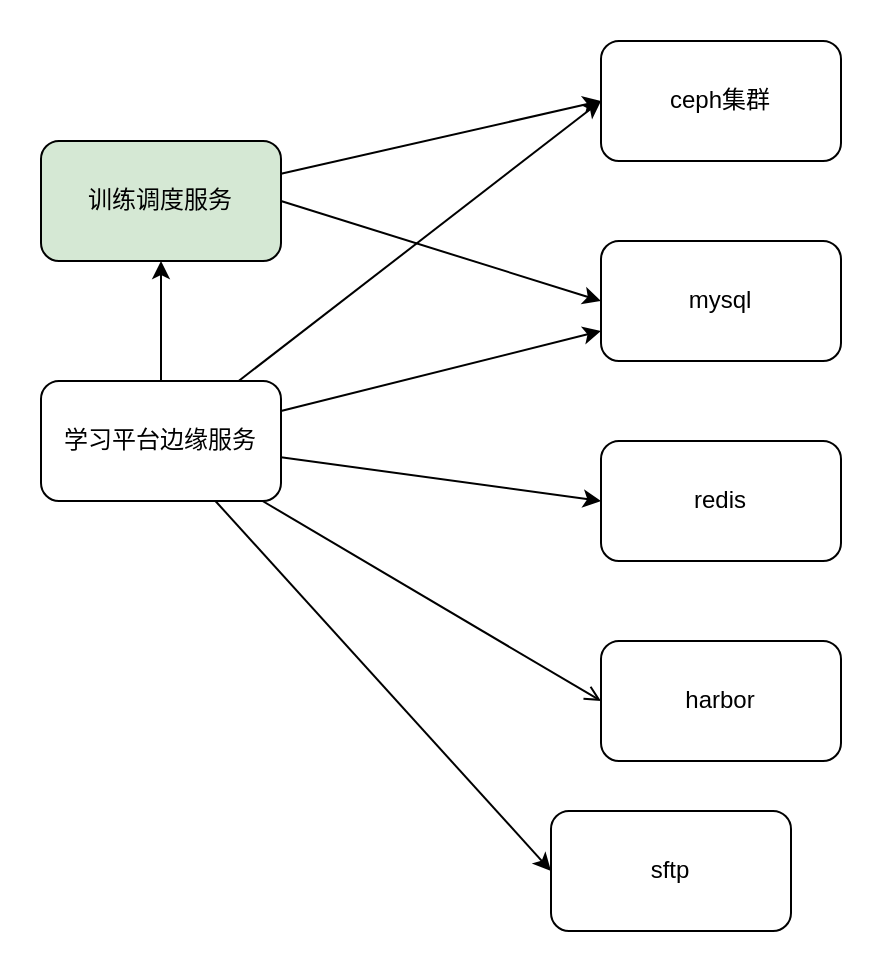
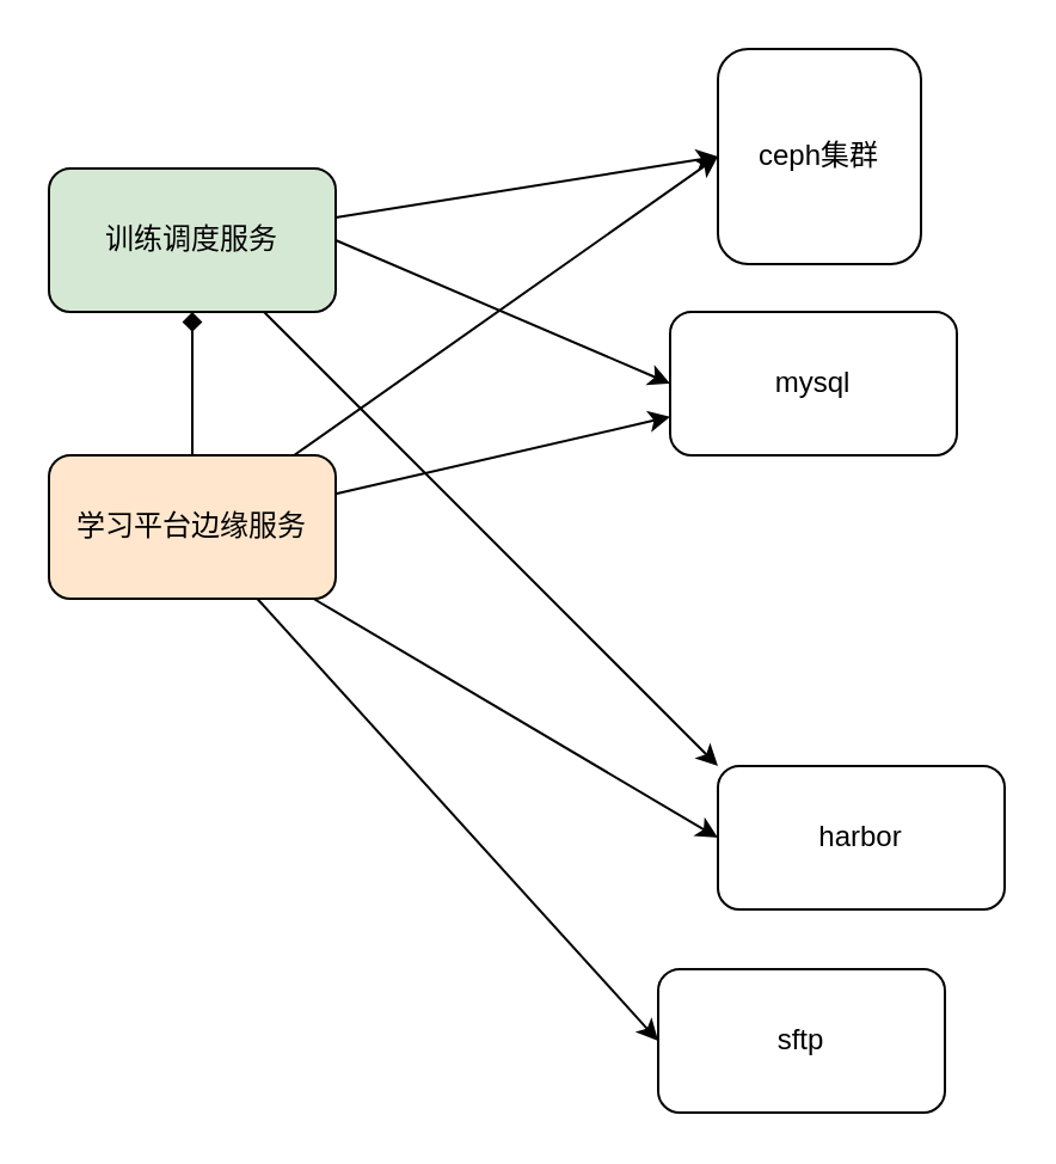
  <mxCell id="0" />
  <mxCell id="1" parent="0" />
- <mxCell id="2" value="ceph集群" style="rounded=1;whiteSpace=wrap;html=1;" vertex="1" parent="1"><mxGeometry x="300" y="20" width="120" height="60" as="geometry" /></mxCell>
- <mxCell id="3" value="mysql" style="rounded=1;whiteSpace=wrap;html=1;" vertex="1" parent="1"><mxGeometry x="300" y="120" width="120" height="60" as="geometry" /></mxCell>
- <mxCell id="4" value="redis" style="rounded=1;whiteSpace=wrap;html=1;" vertex="1" parent="1"><mxGeometry x="300" y="220" width="120" height="60" as="geometry" /></mxCell>
+ <mxCell id="2" value="ceph集群" style="rounded=1;whiteSpace=wrap;html=1;" vertex="1" parent="1"><mxGeometry x="300" y="20" width="85" height="90" as="geometry" /></mxCell>
+ <mxCell id="3" value="mysql" style="rounded=1;whiteSpace=wrap;html=1;" vertex="1" parent="1"><mxGeometry x="280" y="130" width="120" height="60" as="geometry" /></mxCell>
  <mxCell id="5" value="sftp" style="rounded=1;whiteSpace=wrap;html=1;" vertex="1" parent="1"><mxGeometry x="275" y="405" width="120" height="60" as="geometry" /></mxCell>
  <mxCell id="6" value="harbor" style="rounded=1;whiteSpace=wrap;html=1;" vertex="1" parent="1"><mxGeometry x="300" y="320" width="120" height="60" as="geometry" /></mxCell>
  <mxCell id="7" style="rounded=0;orthogonalLoop=1;jettySize=auto;html=1;exitX=1;exitY=0.5;exitDx=0;exitDy=0;entryX=0;entryY=0.5;entryDx=0;entryDy=0;" edge="1" parent="1" source="10" target="3"><mxGeometry relative="1" as="geometry" /></mxCell>
  <mxCell id="8" style="edgeStyle=none;rounded=0;orthogonalLoop=1;jettySize=auto;html=1;entryX=0;entryY=0.5;entryDx=0;entryDy=0;" edge="1" parent="1" source="10" target="2"><mxGeometry relative="1" as="geometry" /></mxCell>
+ <mxCell id="9" style="edgeStyle=none;rounded=0;orthogonalLoop=1;jettySize=auto;html=1;entryX=0;entryY=0;entryDx=0;entryDy=0;" edge="1" parent="1" source="10" target="6"><mxGeometry relative="1" as="geometry" /></mxCell>
  <mxCell id="10" value="训练调度服务" style="rounded=1;whiteSpace=wrap;html=1;fillColor=#d5e8d4;" vertex="1" parent="1"><mxGeometry x="20" y="70" width="120" height="60" as="geometry" /></mxCell>
  <mxCell id="11" style="edgeStyle=none;rounded=0;orthogonalLoop=1;jettySize=auto;html=1;entryX=0;entryY=0.5;entryDx=0;entryDy=0;" edge="1" parent="1" source="17" target="2"><mxGeometry relative="1" as="geometry" /></mxCell>
  <mxCell id="12" style="edgeStyle=none;rounded=0;orthogonalLoop=1;jettySize=auto;html=1;" edge="1" parent="1" source="17" target="3"><mxGeometry relative="1" as="geometry" /></mxCell>
- <mxCell id="13" style="edgeStyle=none;rounded=0;orthogonalLoop=1;jettySize=auto;html=1;entryX=0;entryY=0.5;entryDx=0;entryDy=0;" edge="1" parent="1" source="17" target="4"><mxGeometry relative="1" as="geometry" /></mxCell>
- <mxCell id="14" style="edgeStyle=none;rounded=0;orthogonalLoop=1;jettySize=auto;html=1;entryX=0;entryY=0.5;entryDx=0;entryDy=0;endArrow=open;" edge="1" parent="1" source="17" target="6"><mxGeometry relative="1" as="geometry" /></mxCell>
+ <mxCell id="14" style="edgeStyle=none;rounded=0;orthogonalLoop=1;jettySize=auto;html=1;entryX=0;entryY=0.5;entryDx=0;entryDy=0;" edge="1" parent="1" source="17" target="6"><mxGeometry relative="1" as="geometry" /></mxCell>
  <mxCell id="15" style="edgeStyle=none;rounded=0;orthogonalLoop=1;jettySize=auto;html=1;entryX=0;entryY=0.5;entryDx=0;entryDy=0;" edge="1" parent="1" source="17" target="5"><mxGeometry relative="1" as="geometry" /></mxCell>
- <mxCell id="16" style="edgeStyle=none;rounded=0;orthogonalLoop=1;jettySize=auto;html=1;entryX=0.5;entryY=1;entryDx=0;entryDy=0;" edge="1" parent="1" source="17" target="10"><mxGeometry relative="1" as="geometry" /></mxCell>
- <mxCell id="17" value="学习平台边缘服务" style="rounded=1;whiteSpace=wrap;html=1;" vertex="1" parent="1"><mxGeometry x="20" y="190" width="120" height="60" as="geometry" /></mxCell>
+ <mxCell id="16" style="edgeStyle=none;rounded=0;orthogonalLoop=1;jettySize=auto;html=1;entryX=0.5;entryY=1;entryDx=0;entryDy=0;endArrow=diamond;" edge="1" parent="1" source="17" target="10"><mxGeometry relative="1" as="geometry" /></mxCell>
+ <mxCell id="17" value="学习平台边缘服务" style="rounded=1;whiteSpace=wrap;html=1;fillColor=#ffe6cc;" vertex="1" parent="1"><mxGeometry x="20" y="190" width="120" height="60" as="geometry" /></mxCell>
